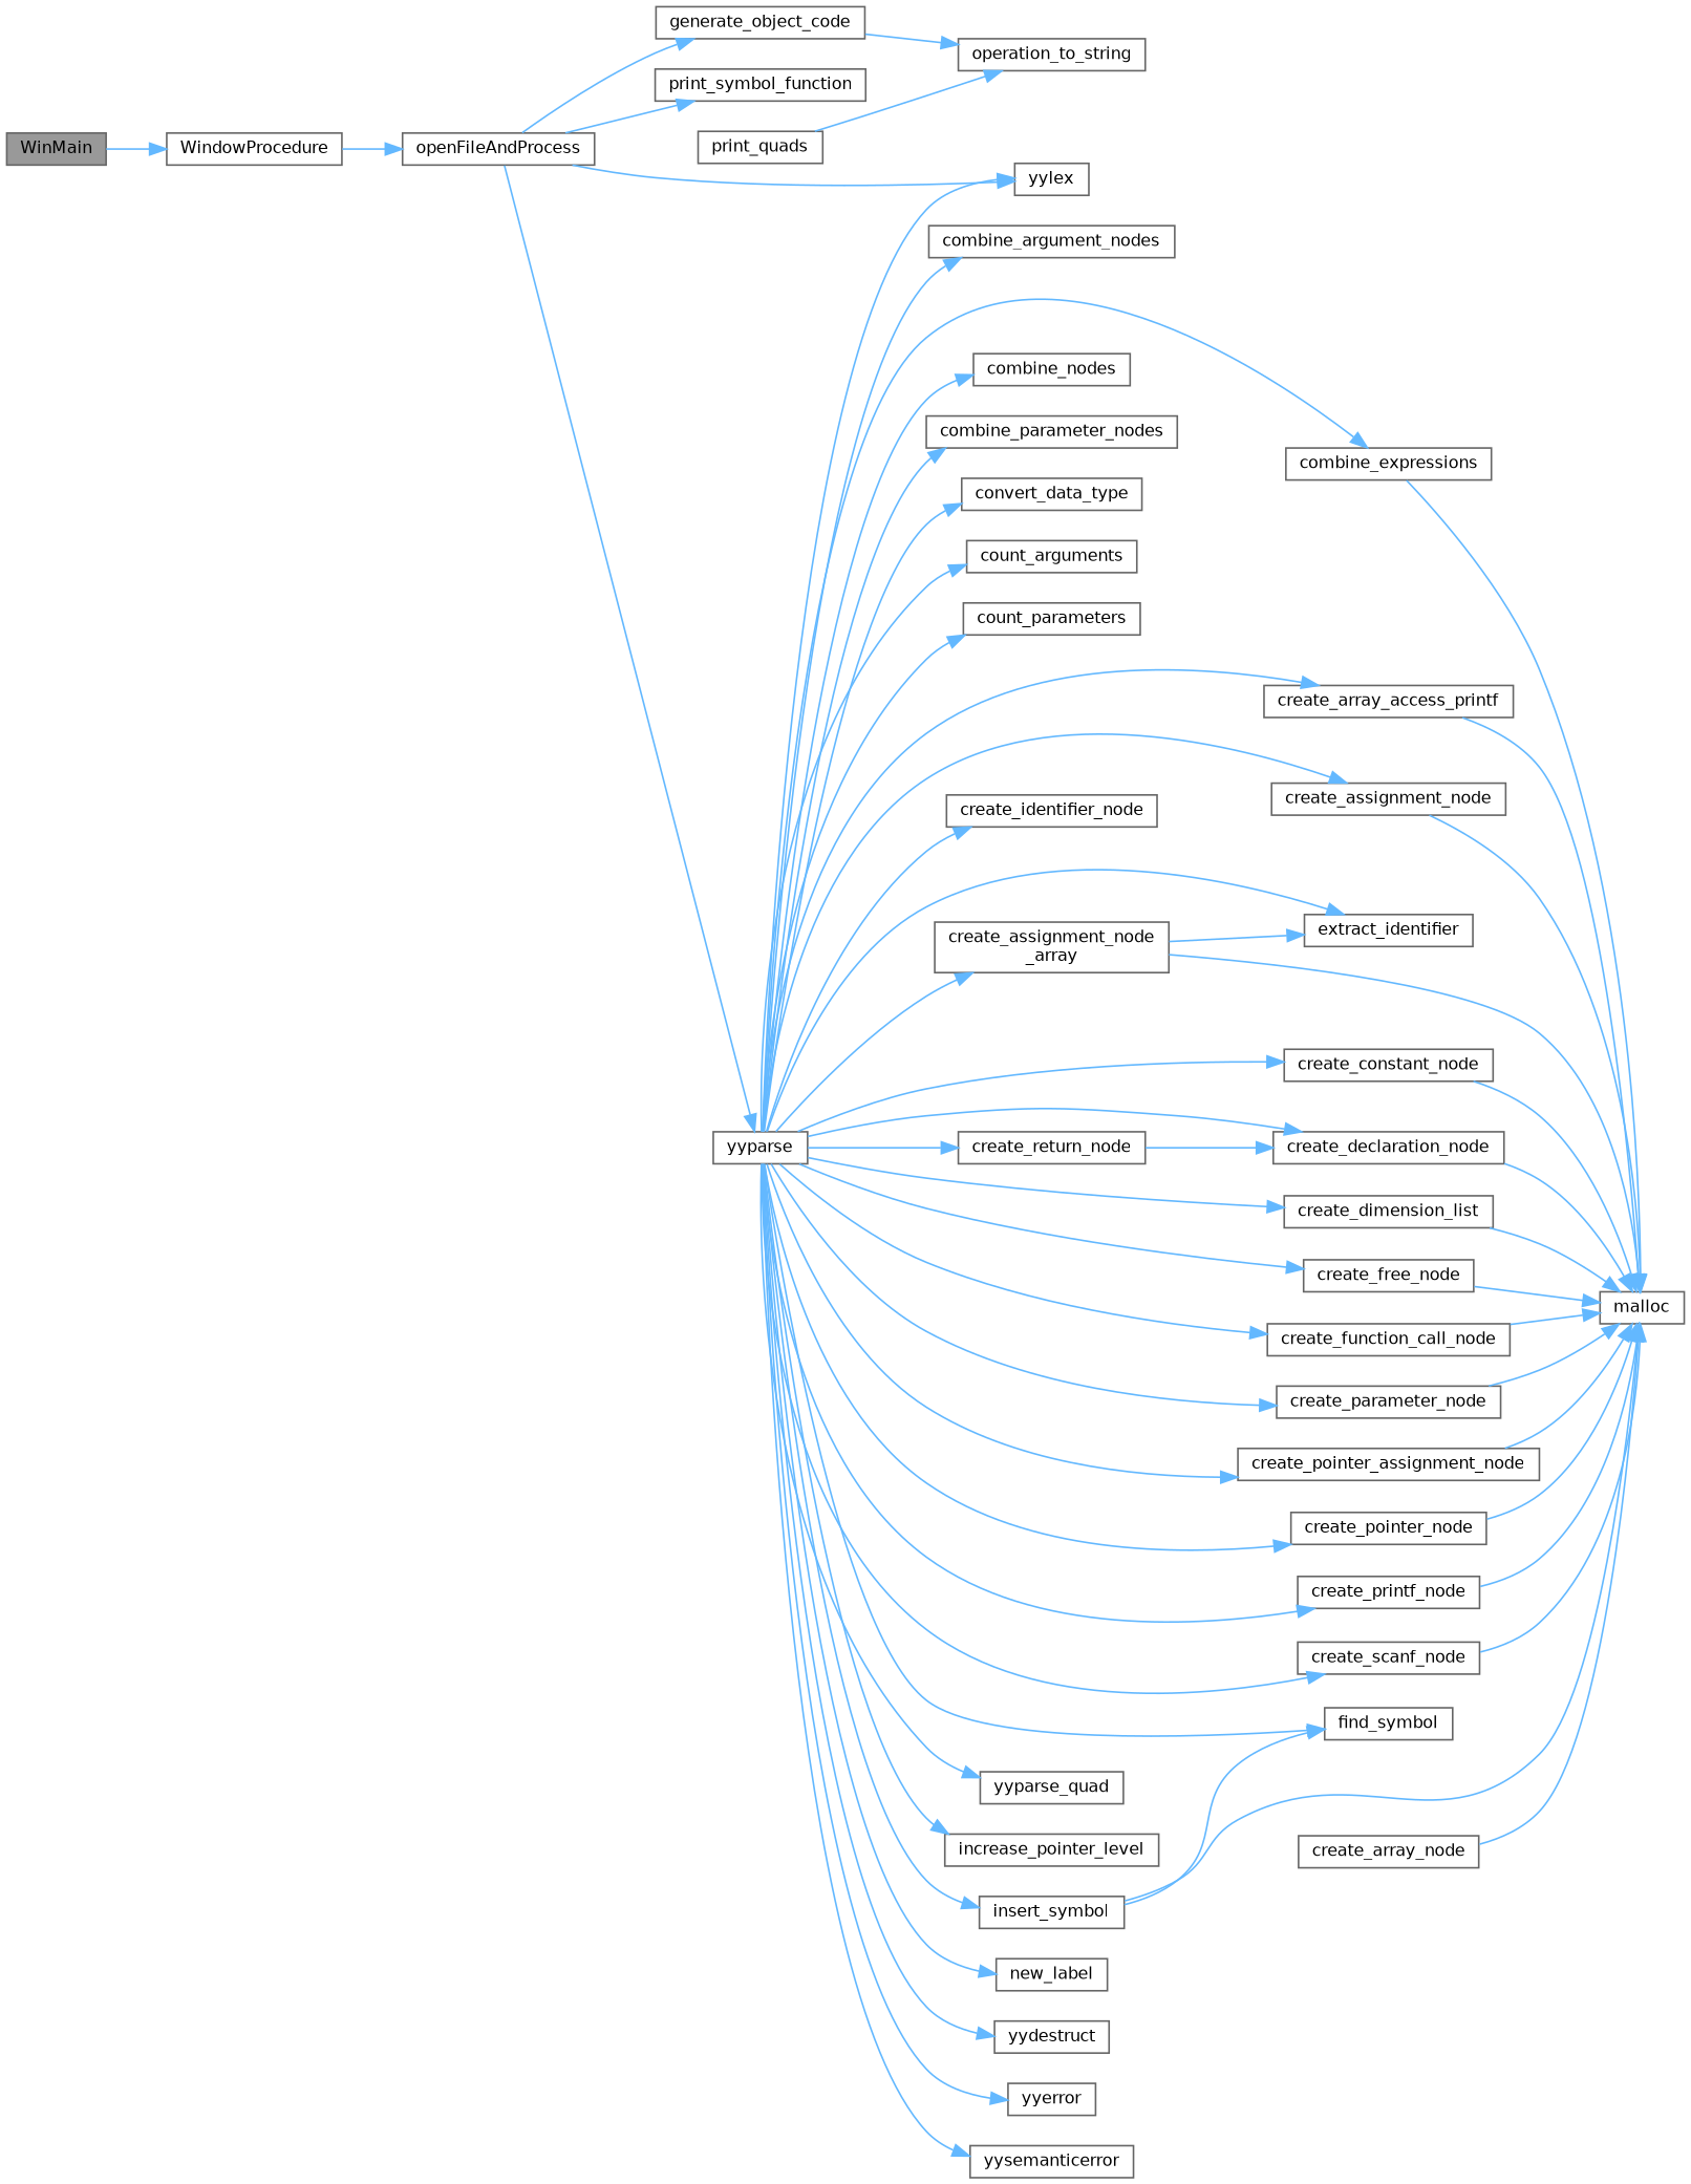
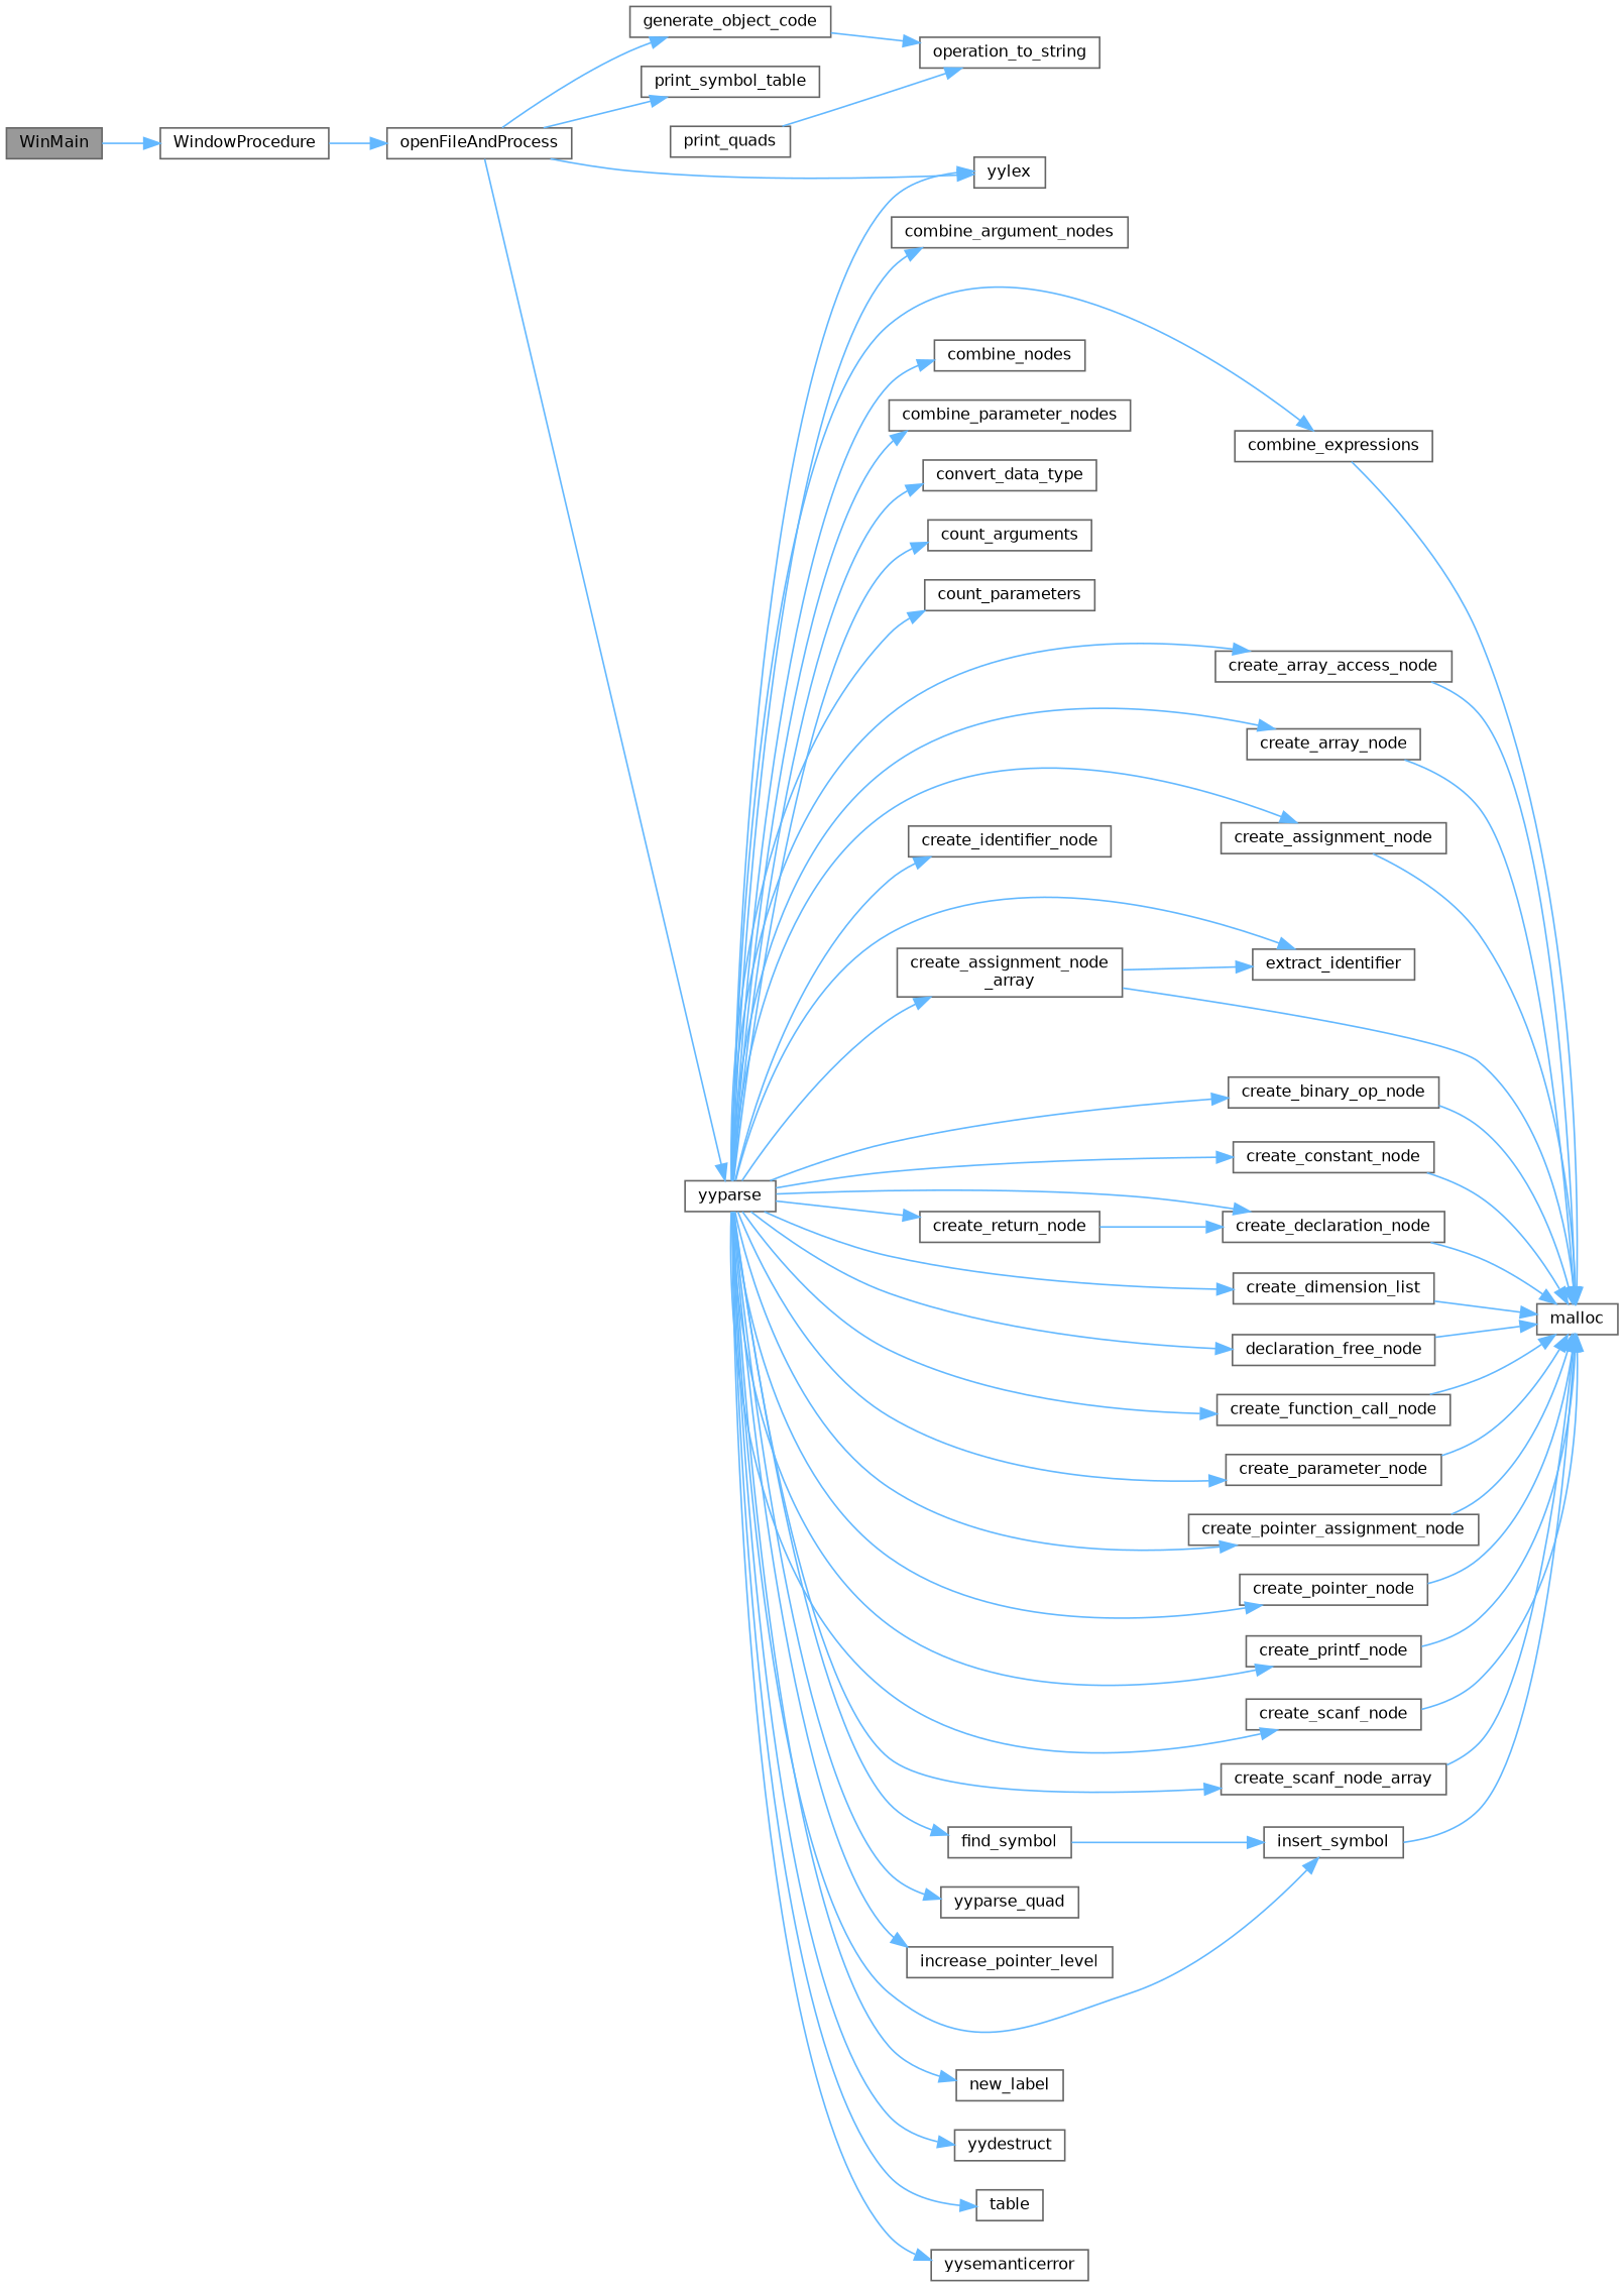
  digraph {
    rankdir=LR
    node [color=grey40 fillcolor=white fontname=Helvetica fontsize=10 shape=box style=filled]
    edge [color=steelblue1 fontname=Helvetica fontsize=10 labelfontname=Helvetica labelfontsize=10 style=solid]
    n1 [color=gray40 fillcolor=grey60 fontcolor=black height=0.2 label=WinMain width=0.4]
    n2 [height=0.2 label=WindowProcedure width=0.4]
    n3 [height=0.2 label=openFileAndProcess width=0.4]
    n4 [height=0.2 label=generate_object_code width=0.4]
-   n5 [height=0.2 label=print_symbol_function width=0.4]
+   n5 [height=0.2 label=print_symbol_table width=0.4]
    n6 [height=0.2 label=yylex width=0.4]
    n7 [height=0.2 label=yyparse width=0.4]
    n8 [height=0.2 label=operation_to_string width=0.4]
    n9 [height=0.2 label=print_quads width=0.4]
    n10 [height=0.2 label=combine_argument_nodes width=0.4]
    n11 [height=0.2 label=combine_expressions width=0.4]
    n12 [height=0.2 label=combine_nodes width=0.4]
    n13 [height=0.2 label=combine_parameter_nodes width=0.4]
    n14 [height=0.2 label=convert_data_type width=0.4]
    n15 [height=0.2 label=count_arguments width=0.4]
    n16 [height=0.2 label=count_parameters width=0.4]
-   n17 [height=0.2 label=create_array_access_printf width=0.4]
+   n17 [height=0.2 label=create_array_access_node width=0.4]
    n18 [height=0.2 label=create_array_node width=0.4]
    n19 [height=0.2 label=create_assignment_node width=0.4]
    n20 [height=0.2 label=create_identifier_node width=0.4]
    n21 [height=0.2 label="create_assignment_node\l_array" width=0.4]
    n22 [height=0.2 label=extract_identifier width=0.4]
+   n23 [height=0.2 label=create_binary_op_node width=0.4]
    n24 [height=0.2 label=create_constant_node width=0.4]
    n25 [height=0.2 label=create_declaration_node width=0.4]
    n26 [height=0.2 label=create_dimension_list width=0.4]
-   n27 [height=0.2 label=create_free_node width=0.4]
+   n27 [height=0.2 label=declaration_free_node width=0.4]
    n28 [height=0.2 label=create_function_call_node width=0.4]
    n29 [height=0.2 label=create_parameter_node width=0.4]
    n30 [height=0.2 label=create_pointer_assignment_node width=0.4]
    n31 [height=0.2 label=create_pointer_node width=0.4]
    n32 [height=0.2 label=create_printf_node width=0.4]
    n33 [height=0.2 label=create_return_node width=0.4]
    n34 [height=0.2 label=create_scanf_node width=0.4]
+   n35 [height=0.2 label=create_scanf_node_array width=0.4]
    n36 [height=0.2 label=find_symbol width=0.4]
    n37 [height=0.2 label=yyparse_quad width=0.4]
    n38 [height=0.2 label=increase_pointer_level width=0.4]
    n39 [height=0.2 label=insert_symbol width=0.4]
    n40 [height=0.2 label=new_label width=0.4]
    n41 [height=0.2 label=yydestruct width=0.4]
-   n42 [height=0.2 label=yyerror width=0.4]
+   n42 [height=0.2 label=table width=0.4]
    n43 [height=0.2 label=yysemanticerror width=0.4]
    n44 [height=0.2 label=malloc width=0.4]
    n1 -> n2
    n2 -> n3
    n3 -> n4
    n3 -> n5
    n3 -> n6
    n3 -> n7
    n4 -> n8
    n7 -> n6
    n7 -> n10
    n7 -> n11
    n7 -> n12
    n7 -> n13
    n7 -> n14
    n7 -> n15
    n7 -> n16
    n7 -> n17
+   n7 -> n18
    n7 -> n19
    n7 -> n20
    n7 -> n21
    n7 -> n22
+   n7 -> n23
    n7 -> n24
    n7 -> n25
    n7 -> n26
    n7 -> n27
    n7 -> n28
    n7 -> n29
    n7 -> n30
    n7 -> n31
    n7 -> n32
    n7 -> n33
    n7 -> n34
+   n7 -> n35
    n7 -> n36
    n7 -> n37
    n7 -> n38
    n7 -> n39
    n7 -> n40
    n7 -> n41
    n7 -> n42
    n7 -> n43
    n9 -> n8
    n11 -> n44
    n17 -> n44
    n18 -> n44
    n19 -> n44
    n21 -> n22
    n21 -> n44
+   n23 -> n44
    n24 -> n44
    n25 -> n44
    n26 -> n44
    n27 -> n44
    n28 -> n44
    n29 -> n44
    n30 -> n44
    n31 -> n44
    n32 -> n44
    n33 -> n25
    n34 -> n44
-   n39 -> n36
+   n35 -> n44
+   n36 -> n39
    n39 -> n44
  }
